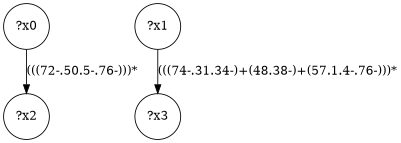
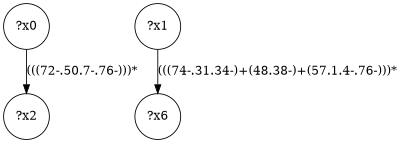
  digraph {
    node [shape=circle]
    n1 [label="?x0"]
    n2 [label="?x2"]
    n3 [label="?x1"]
-   n4 [label="?x3"]
-   n1 -> n2 [label="(((72-.50.5-.76-)))*"]
+   n4 [label="?x6"]
+   n1 -> n2 [label="(((72-.50.7-.76-)))*"]
    n3 -> n4 [label="(((74-.31.34-)+(48.38-)+(57.1.4-.76-)))*"]
  }
